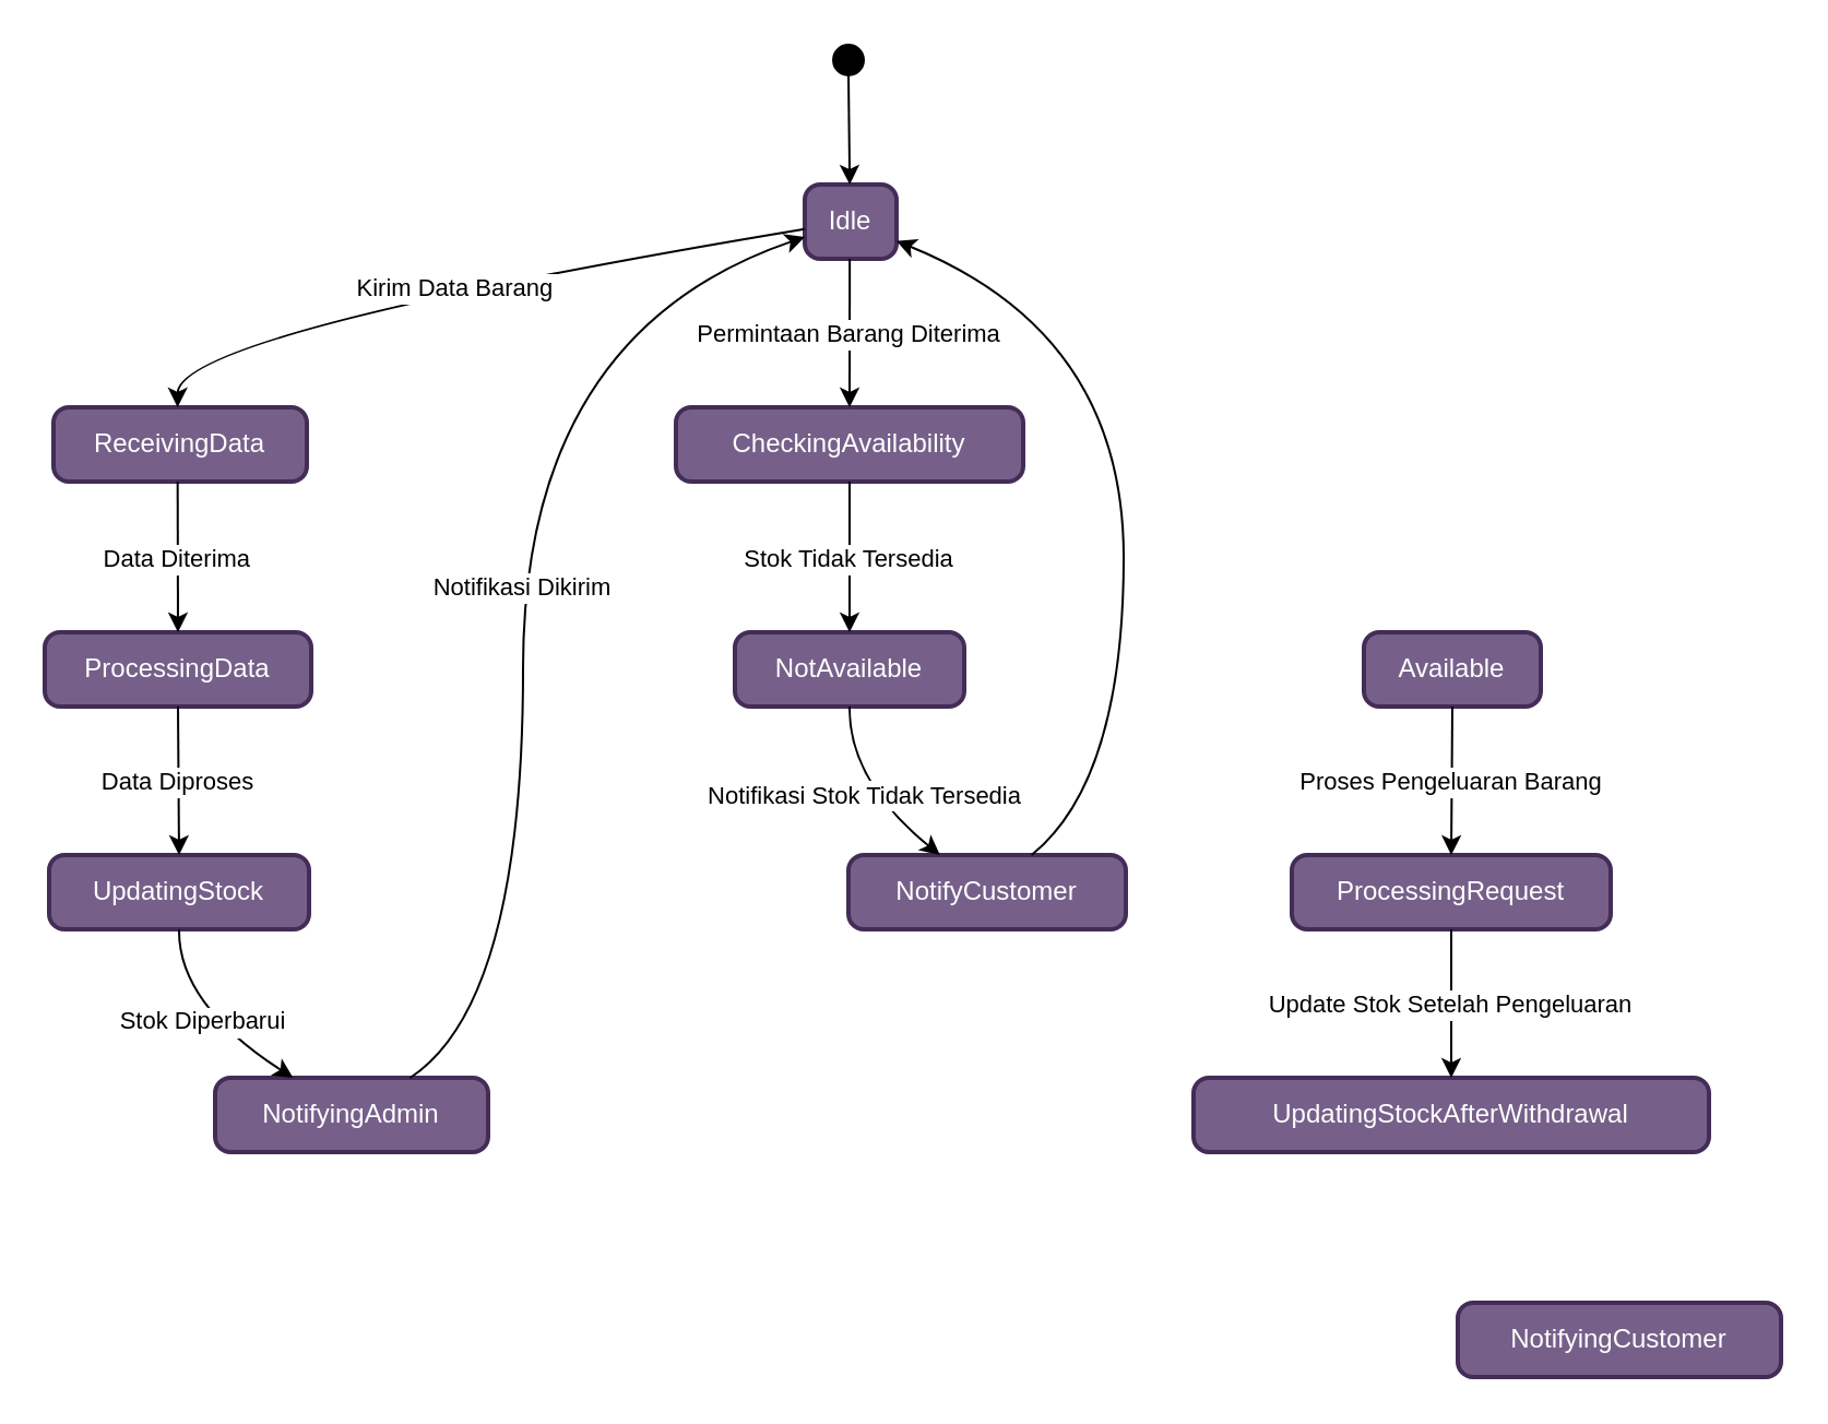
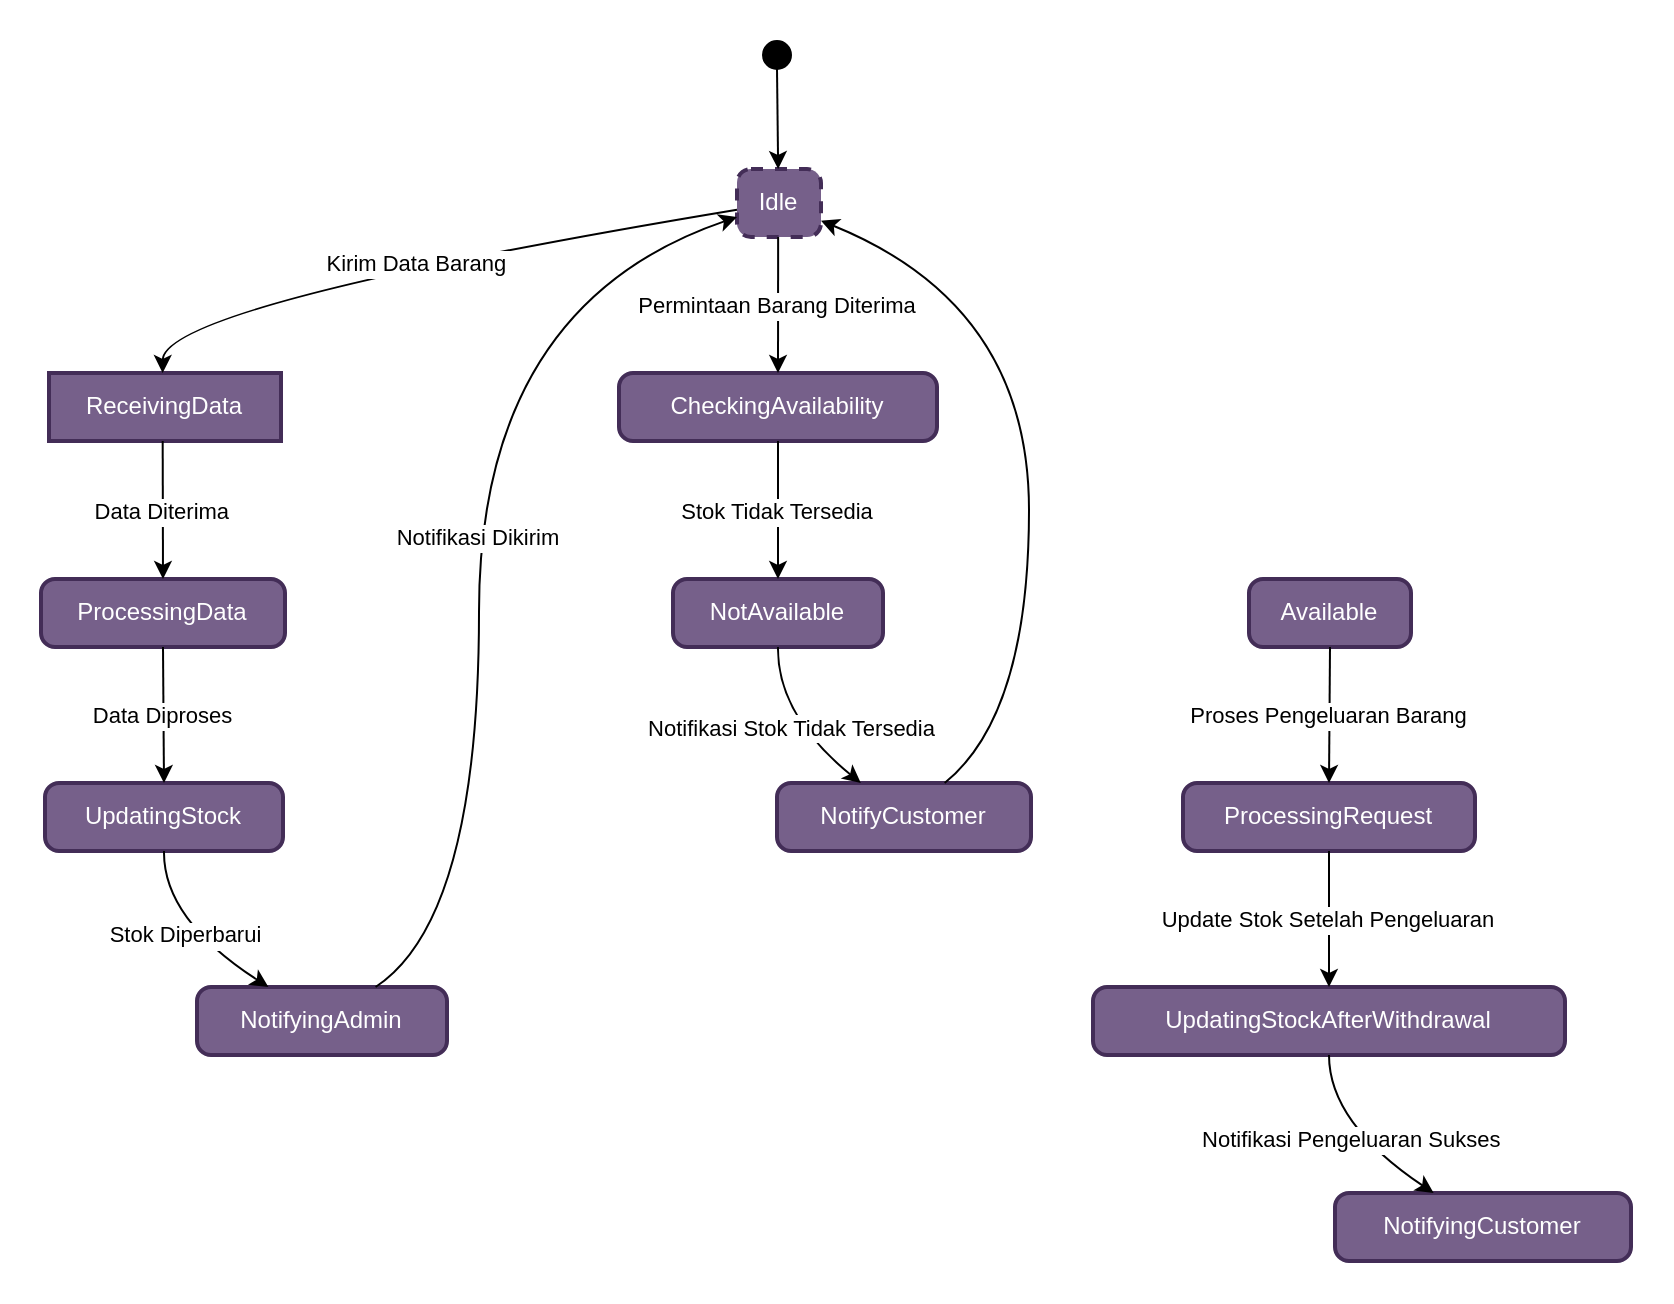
  <mxCell id="0" />
  <mxCell id="1" parent="0" />
  <mxCell id="2" value="" style="ellipse;fillColor=strokeColor;" parent="1" vertex="1"><mxGeometry x="381" y="20" width="14" height="14" as="geometry" /></mxCell>
- <mxCell id="3" value="Idle" style="rounded=1;absoluteArcSize=1;arcSize=14;whiteSpace=wrap;strokeWidth=2;fillColor=#76608a;fontColor=#ffffff;strokeColor=#432D57;" parent="1" vertex="1"><mxGeometry x="368" y="84" width="42" height="34" as="geometry" /></mxCell>
- <mxCell id="4" value="ReceivingData" style="rounded=1;absoluteArcSize=1;arcSize=14;whiteSpace=wrap;strokeWidth=2;fillColor=#76608a;fontColor=#ffffff;strokeColor=#432D57;" parent="1" vertex="1"><mxGeometry x="24" y="186" width="116" height="34" as="geometry" /></mxCell>
+ <mxCell id="3" value="Idle" style="rounded=1;absoluteArcSize=1;arcSize=14;whiteSpace=wrap;strokeWidth=2;fillColor=#76608a;fontColor=#ffffff;strokeColor=#432D57;dashed=1;" parent="1" vertex="1"><mxGeometry x="368" y="84" width="42" height="34" as="geometry" /></mxCell>
+ <mxCell id="4" value="ReceivingData" style="absoluteArcSize=1;arcSize=14;whiteSpace=wrap;strokeWidth=2;fillColor=#76608a;fontColor=#ffffff;strokeColor=#432D57;rounded=0;" parent="1" vertex="1"><mxGeometry x="24" y="186" width="116" height="34" as="geometry" /></mxCell>
  <mxCell id="5" value="ProcessingData" style="rounded=1;absoluteArcSize=1;arcSize=14;whiteSpace=wrap;strokeWidth=2;fillColor=#76608a;fontColor=#ffffff;strokeColor=#432D57;" parent="1" vertex="1"><mxGeometry x="20" y="289" width="122" height="34" as="geometry" /></mxCell>
  <mxCell id="6" value="UpdatingStock" style="rounded=1;absoluteArcSize=1;arcSize=14;whiteSpace=wrap;strokeWidth=2;fillColor=#76608a;fontColor=#ffffff;strokeColor=#432D57;" parent="1" vertex="1"><mxGeometry x="22" y="391" width="119" height="34" as="geometry" /></mxCell>
  <mxCell id="7" value="NotifyingAdmin" style="rounded=1;absoluteArcSize=1;arcSize=14;whiteSpace=wrap;strokeWidth=2;fillColor=#76608a;fontColor=#ffffff;strokeColor=#432D57;" parent="1" vertex="1"><mxGeometry x="98" y="493" width="125" height="34" as="geometry" /></mxCell>
  <mxCell id="8" value="CheckingAvailability" style="rounded=1;absoluteArcSize=1;arcSize=14;whiteSpace=wrap;strokeWidth=2;fillColor=#76608a;fontColor=#ffffff;strokeColor=#432D57;" parent="1" vertex="1"><mxGeometry x="309" y="186" width="159" height="34" as="geometry" /></mxCell>
  <mxCell id="9" value="Available" style="rounded=1;absoluteArcSize=1;arcSize=14;whiteSpace=wrap;strokeWidth=2;fillColor=#76608a;fontColor=#ffffff;strokeColor=#432D57;" parent="1" vertex="1"><mxGeometry x="624" y="289" width="81" height="34" as="geometry" /></mxCell>
  <mxCell id="10" value="NotAvailable" style="rounded=1;absoluteArcSize=1;arcSize=14;whiteSpace=wrap;strokeWidth=2;fillColor=#76608a;fontColor=#ffffff;strokeColor=#432D57;" parent="1" vertex="1"><mxGeometry x="336" y="289" width="105" height="34" as="geometry" /></mxCell>
  <mxCell id="11" value="ProcessingRequest" style="rounded=1;absoluteArcSize=1;arcSize=14;whiteSpace=wrap;strokeWidth=2;fillColor=#76608a;fontColor=#ffffff;strokeColor=#432D57;" parent="1" vertex="1"><mxGeometry x="591" y="391" width="146" height="34" as="geometry" /></mxCell>
  <mxCell id="12" value="UpdatingStockAfterWithdrawal" style="rounded=1;absoluteArcSize=1;arcSize=14;whiteSpace=wrap;strokeWidth=2;fillColor=#76608a;fontColor=#ffffff;strokeColor=#432D57;" parent="1" vertex="1"><mxGeometry x="546" y="493" width="236" height="34" as="geometry" /></mxCell>
  <mxCell id="13" value="NotifyingCustomer" style="rounded=1;absoluteArcSize=1;arcSize=14;whiteSpace=wrap;strokeWidth=2;fillColor=#76608a;fontColor=#ffffff;strokeColor=#432D57;" parent="1" vertex="1"><mxGeometry x="667" y="596" width="148" height="34" as="geometry" /></mxCell>
  <mxCell id="14" value="NotifyCustomer" style="rounded=1;absoluteArcSize=1;arcSize=14;whiteSpace=wrap;strokeWidth=2;fillColor=#76608a;fontColor=#ffffff;strokeColor=#432D57;" parent="1" vertex="1"><mxGeometry x="388" y="391" width="127" height="34" as="geometry" /></mxCell>
  <mxCell id="15" value="" style="curved=1;startArrow=none;;exitX=0.53;exitY=1;entryX=0.49;entryY=0;rounded=0;" parent="1" source="2" target="3" edge="1"><mxGeometry relative="1" as="geometry"><Array as="points" /></mxGeometry></mxCell>
  <mxCell id="16" value="Kirim Data Barang" style="curved=1;startArrow=none;;exitX=-0.01;exitY=0.6;entryX=0.49;entryY=0.01;rounded=0;" parent="1" source="3" target="4" edge="1"><mxGeometry relative="1" as="geometry"><Array as="points"><mxPoint x="81" y="152" /></Array></mxGeometry></mxCell>
  <mxCell id="17" value="Data Diterima" style="curved=1;startArrow=none;;exitX=0.49;exitY=1;entryX=0.5;entryY=-0.01;rounded=0;" parent="1" source="4" target="5" edge="1"><mxGeometry relative="1" as="geometry"><Array as="points" /></mxGeometry></mxCell>
  <mxCell id="18" value="Data Diproses" style="curved=1;startArrow=none;;exitX=0.5;exitY=0.98;entryX=0.5;entryY=0;rounded=0;" parent="1" source="5" target="6" edge="1"><mxGeometry relative="1" as="geometry"><Array as="points" /></mxGeometry></mxCell>
  <mxCell id="19" value="Stok Diperbarui" style="curved=1;startArrow=none;;exitX=0.5;exitY=0.99;entryX=0.29;entryY=0.01;rounded=0;" parent="1" source="6" target="7" edge="1"><mxGeometry relative="1" as="geometry"><Array as="points"><mxPoint x="81" y="459" /></Array></mxGeometry></mxCell>
  <mxCell id="20" value="Notifikasi Dikirim" style="curved=1;startArrow=none;;exitX=0.71;exitY=0.01;entryX=-0.01;entryY=0.71;rounded=0;" parent="1" source="7" target="3" edge="1"><mxGeometry relative="1" as="geometry"><Array as="points"><mxPoint x="239" y="459" /><mxPoint x="239" y="152" /></Array></mxGeometry></mxCell>
  <mxCell id="21" value="Permintaan Barang Diterima" style="curved=1;startArrow=none;;exitX=0.49;exitY=0.99;entryX=0.5;entryY=0.01;rounded=0;" parent="1" source="3" target="8" edge="1"><mxGeometry relative="1" as="geometry"><Array as="points" /></mxGeometry></mxCell>
  <mxCell id="22" value="Stok Tidak Tersedia" style="curved=1;startArrow=none;;exitX=0.5;exitY=1;entryX=0.5;entryY=-0.01;rounded=0;" parent="1" source="8" target="10" edge="1"><mxGeometry relative="1" as="geometry"><Array as="points" /></mxGeometry></mxCell>
  <mxCell id="23" value="Proses Pengeluaran Barang" style="curved=1;startArrow=none;;exitX=0.5;exitY=0.98;entryX=0.5;entryY=0;rounded=0;" parent="1" source="9" target="11" edge="1"><mxGeometry relative="1" as="geometry"><Array as="points" /></mxGeometry></mxCell>
  <mxCell id="24" value="Update Stok Setelah Pengeluaran" style="curved=1;startArrow=none;;exitX=0.5;exitY=0.99;entryX=0.5;entryY=0.01;rounded=0;" parent="1" source="11" target="12" edge="1"><mxGeometry relative="1" as="geometry"><Array as="points" /></mxGeometry></mxCell>
+ <mxCell id="25" value="Notifikasi Pengeluaran Sukses" style="curved=1;startArrow=none;;exitX=0.5;exitY=1;entryX=0.33;entryY=-0.01;rounded=0;" parent="1" source="12" target="13" edge="1"><mxGeometry relative="1" as="geometry"><Array as="points"><mxPoint x="664" y="561" /></Array></mxGeometry></mxCell>
  <mxCell id="26" value="Notifikasi Stok Tidak Tersedia" style="curved=1;startArrow=none;;exitX=0.5;exitY=0.98;entryX=0.33;entryY=0;rounded=0;" parent="1" source="10" target="14" edge="1"><mxGeometry relative="1" as="geometry"><Array as="points"><mxPoint x="388" y="357" /></Array></mxGeometry></mxCell>
  <mxCell id="27" value="" style="curved=1;startArrow=none;;exitX=0.66;exitY=0;entryX=0.98;entryY=0.75;rounded=0;" parent="1" source="14" target="3" edge="1"><mxGeometry relative="1" as="geometry"><Array as="points"><mxPoint x="514" y="357" /><mxPoint x="514" y="152" /></Array></mxGeometry></mxCell>
